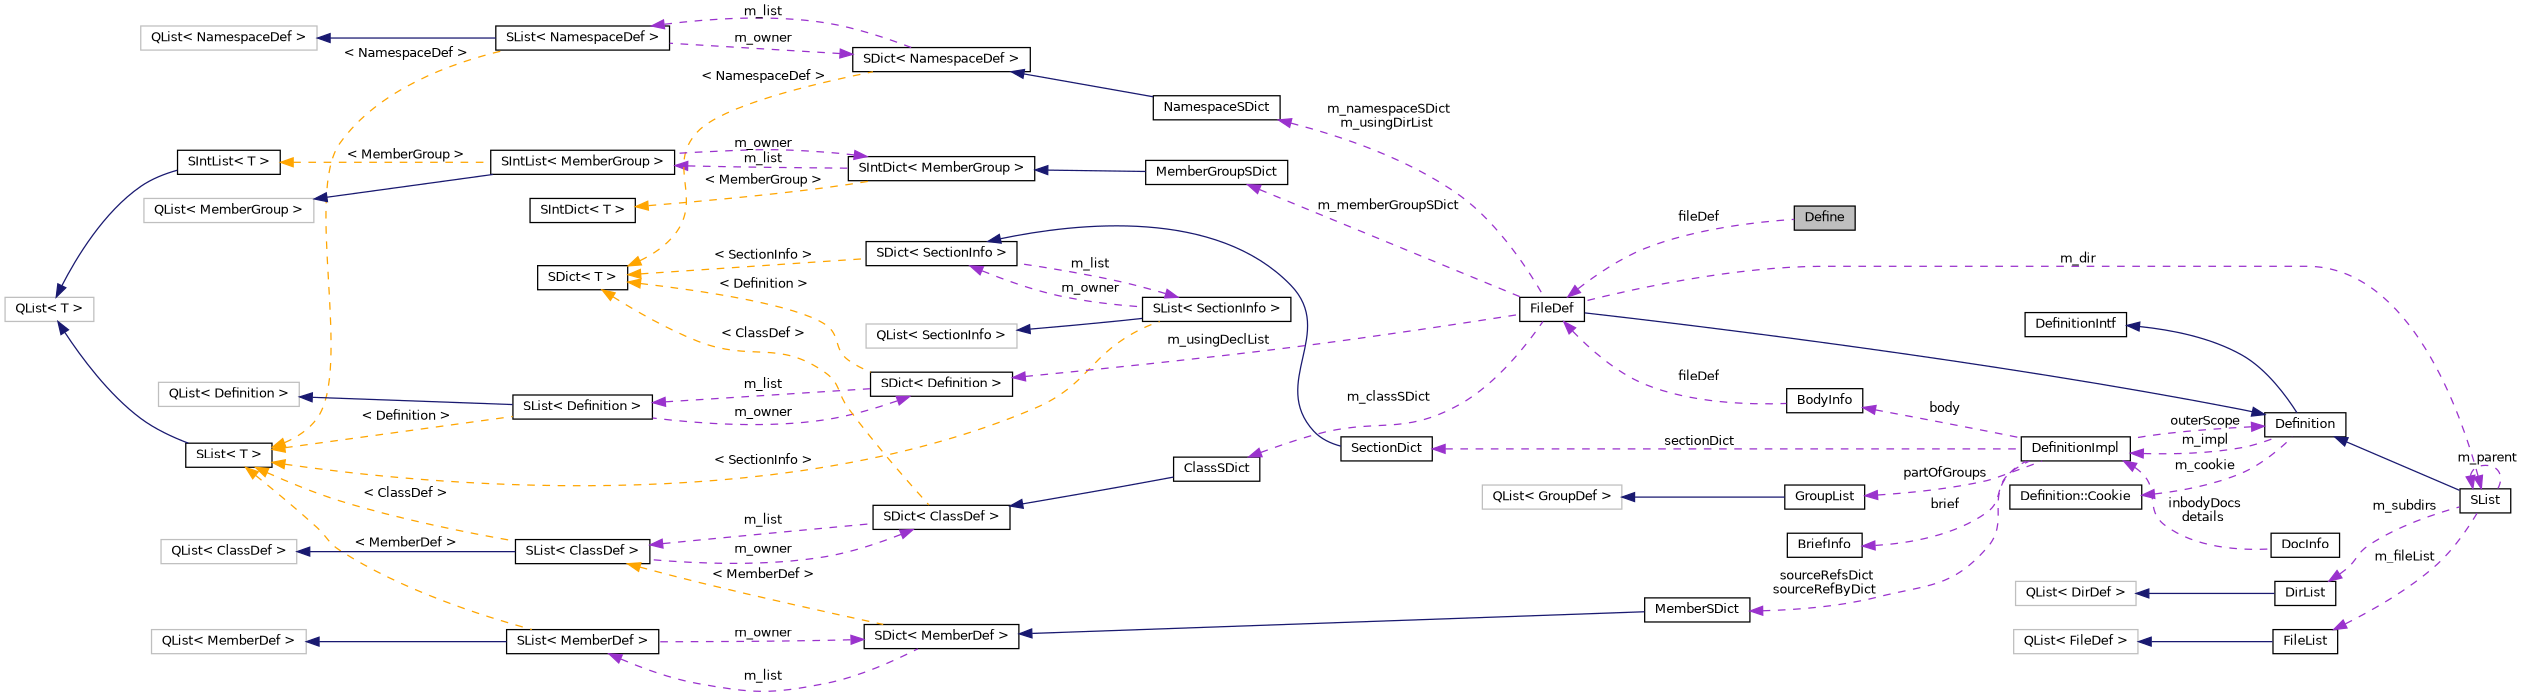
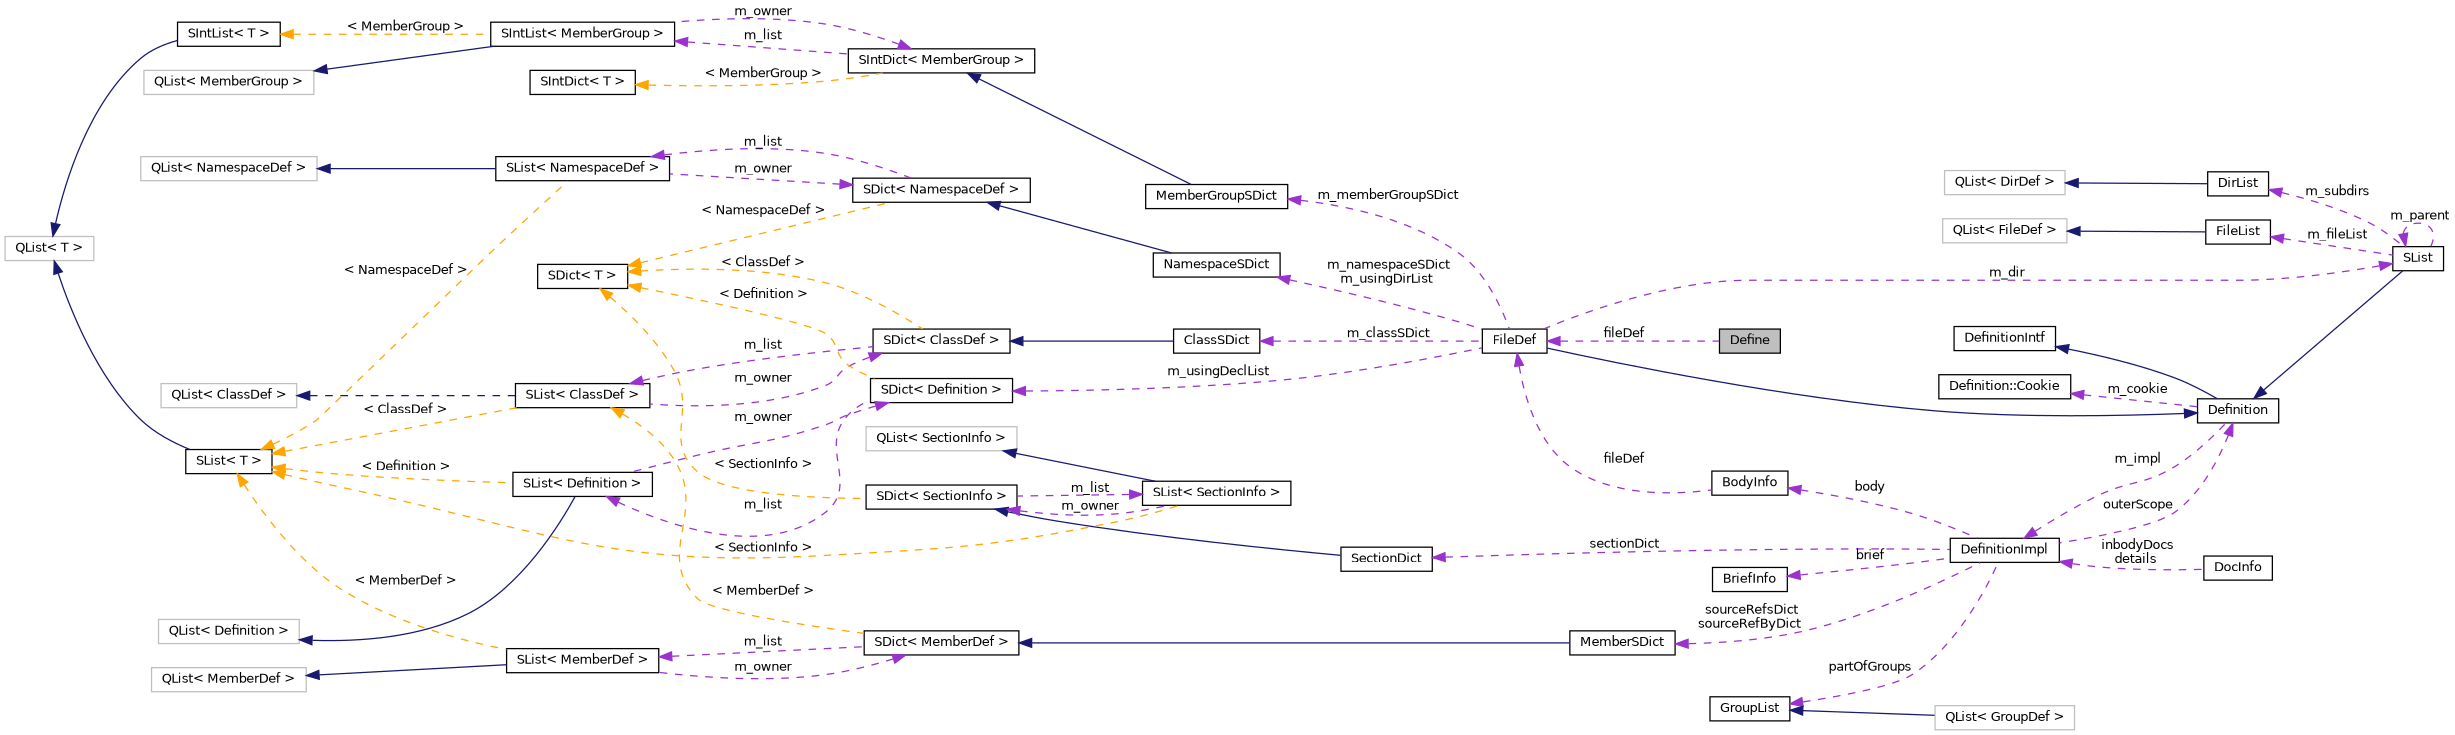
  digraph {
    rankdir=LR
    node [color=black fillcolor=white fontname=Helvetica fontsize=10 shape=record style=filled]
    edge [color=darkorchid3 dir=back fontname=Helvetica fontsize=10 labelfontname=Helvetica labelfontsize=10 style=dashed]
    n1 [fillcolor=grey75 fontcolor=black height=0.2 label=Define width=0.4]
    n2 [height=0.2 label=FileDef width=0.4]
    n3 [height=0.2 label=BodyInfo width=0.4]
    n4 [height=0.2 label=DefinitionImpl width=0.4]
    n5 [height=0.2 label=Definition width=0.4]
    n6 [height=0.2 label=SList width=0.4]
    n7 [height=0.2 label=DocInfo width=0.4]
    n8 [height=0.2 label=DefinitionIntf width=0.4]
    n9 [height=0.2 label="Definition::Cookie" width=0.4]
    n10 [height=0.2 label=SectionDict width=0.4]
    n11 [height=0.2 label="SDict\< SectionInfo \>" width=0.4]
    n12 [height=0.2 label="SList\< SectionInfo \>" width=0.4]
    n13 [color=grey75 height=0.2 label="QList\< SectionInfo \>" width=0.4]
    n14 [height=0.2 label="SList\< T \>" width=0.4]
    n15 [height=0.2 label="SList\< MemberDef \>" width=0.4]
    n16 [height=0.2 label="SList\< ClassDef \>" width=0.4]
    n17 [height=0.2 label="SList\< Definition \>" width=0.4]
    n18 [height=0.2 label="SList\< NamespaceDef \>" width=0.4]
    n19 [height=0.2 label="SDict\< MemberDef \>" width=0.4]
    n20 [height=0.2 label="SDict\< ClassDef \>" width=0.4]
    n21 [height=0.2 label="SDict\< Definition \>" width=0.4]
    n22 [height=0.2 label="SDict\< NamespaceDef \>" width=0.4]
    n23 [color=grey75 height=0.2 label="QList\< T \>" width=0.4]
    n24 [height=0.2 label="SIntList\< T \>" width=0.4]
    n25 [height=0.2 label="SIntList\< MemberGroup \>" width=0.4]
    n26 [height=0.2 label="SDict\< T \>" width=0.4]
    n27 [height=0.2 label=MemberSDict width=0.4]
    n28 [height=0.2 label=ClassSDict width=0.4]
    n29 [height=0.2 label=NamespaceSDict width=0.4]
    n30 [color=grey75 height=0.2 label="QList\< MemberDef \>" width=0.4]
    n31 [height=0.2 label=GroupList width=0.4]
    n32 [color=grey75 height=0.2 label="QList\< GroupDef \>" width=0.4]
    n33 [height=0.2 label=BriefInfo width=0.4]
    n34 [color=grey75 height=0.2 label="QList\< ClassDef \>" width=0.4]
    n35 [color=grey75 height=0.2 label="QList\< Definition \>" width=0.4]
    n36 [height=0.2 label=MemberGroupSDict width=0.4]
    n37 [height=0.2 label="SIntDict\< MemberGroup \>" width=0.4]
    n38 [color=grey75 height=0.2 label="QList\< MemberGroup \>" width=0.4]
    n39 [height=0.2 label="SIntDict\< T \>" width=0.4]
    n40 [height=0.2 label=DirList width=0.4]
    n41 [color=grey75 height=0.2 label="QList\< DirDef \>" width=0.4]
    n42 [height=0.2 label=FileList width=0.4]
    n43 [color=grey75 height=0.2 label="QList\< FileDef \>" width=0.4]
    n44 [color=grey75 height=0.2 label="QList\< NamespaceDef \>" width=0.4]
    n2 -> n1 [label=" fileDef"]
    n2 -> n3 [label=" fileDef"]
    n3 -> n4 [label=" body"]
    n4 -> n5 [label=" m_impl"]
    n4 -> n7 [label=" inbodyDocs\ndetails"]
    n5 -> n2 [color=midnightblue style=solid]
    n5 -> n4 [label=" outerScope"]
    n5 -> n6 [color=midnightblue style=solid]
    n6 -> n2 [label=" m_dir"]
    n6 -> n6 [label=" m_parent"]
    n8 -> n5 [color=midnightblue style=solid]
    n9 -> n5 [label=" m_cookie"]
    n10 -> n4 [label=" sectionDict"]
    n11 -> n10 [color=midnightblue style=solid]
    n11 -> n12 [label=" m_owner"]
    n12 -> n11 [label=" m_list"]
    n13 -> n12 [color=midnightblue style=solid]
    n14 -> n12 [color=orange label=" \< SectionInfo \>"]
    n14 -> n15 [color=orange label=" \< MemberDef \>"]
    n14 -> n16 [color=orange label=" \< ClassDef \>"]
    n14 -> n17 [color=orange label=" \< Definition \>"]
    n14 -> n18 [color=orange label=" \< NamespaceDef \>"]
    n15 -> n19 [label=" m_list"]
    n16 -> n19 [color=orange label=" \< MemberDef \>"]
    n16 -> n20 [label=" m_list"]
    n17 -> n21 [label=" m_list"]
    n18 -> n22 [label=" m_list"]
    n19 -> n15 [label=" m_owner"]
    n19 -> n27 [color=midnightblue style=solid]
    n20 -> n16 [label=" m_owner"]
    n20 -> n28 [color=midnightblue style=solid]
    n21 -> n2 [label=" m_usingDeclList"]
    n21 -> n17 [label=" m_owner"]
    n22 -> n18 [label=" m_owner"]
    n22 -> n29 [color=midnightblue style=solid]
    n23 -> n14 [color=midnightblue style=solid]
    n23 -> n24 [color=midnightblue style=solid]
    n24 -> n25 [color=orange label=" \< MemberGroup \>"]
    n25 -> n37 [label=" m_list"]
    n26 -> n11 [color=orange label=" \< SectionInfo \>"]
    n26 -> n20 [color=orange label=" \< ClassDef \>"]
    n26 -> n21 [color=orange label=" \< Definition \>"]
    n26 -> n22 [color=orange label=" \< NamespaceDef \>"]
    n27 -> n4 [label=" sourceRefsDict\nsourceRefByDict"]
    n28 -> n2 [label=" m_classSDict"]
    n29 -> n2 [label=" m_namespaceSDict\nm_usingDirList"]
    n30 -> n15 [color=midnightblue style=solid]
    n31 -> n4 [label=" partOfGroups"]
-   n32 -> n31 [color=midnightblue style=solid]
+   n31 -> n32 [color=midnightblue style=solid]
    n33 -> n4 [label=" brief"]
-   n34 -> n16 [color=midnightblue style=solid]
+   n34 -> n16 [color=midnightblue]
    n35 -> n17 [color=midnightblue style=solid]
    n36 -> n2 [label=" m_memberGroupSDict"]
    n37 -> n25 [label=" m_owner"]
    n37 -> n36 [color=midnightblue style=solid]
    n38 -> n25 [color=midnightblue style=solid]
    n39 -> n37 [color=orange label=" \< MemberGroup \>"]
    n40 -> n6 [label=" m_subdirs"]
    n41 -> n40 [color=midnightblue style=solid]
    n42 -> n6 [label=" m_fileList"]
    n43 -> n42 [color=midnightblue style=solid]
    n44 -> n18 [color=midnightblue style=solid]
  }
